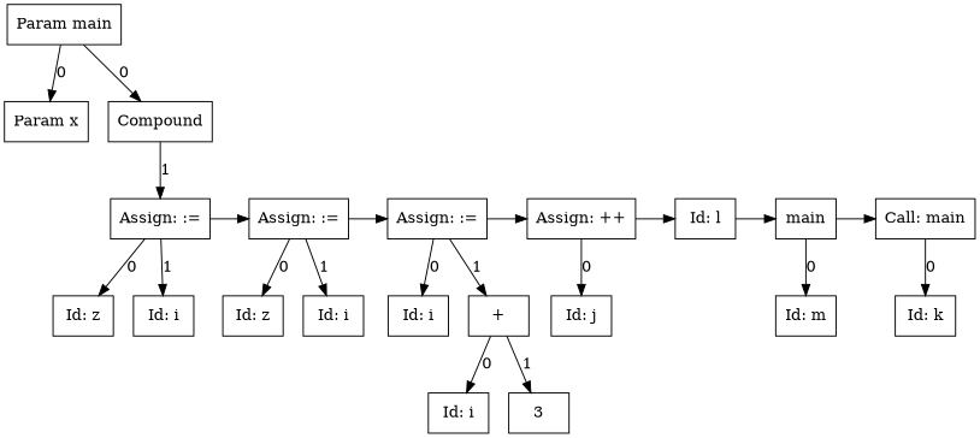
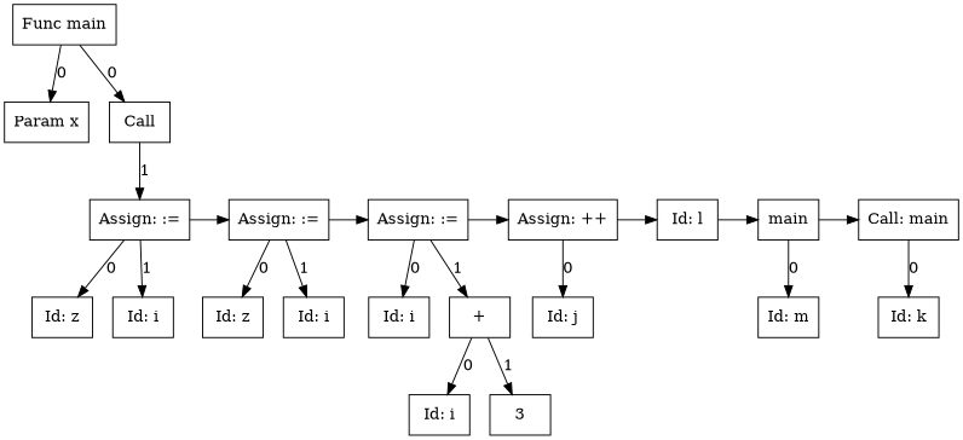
  digraph {
    node [shape=box]
    n1 [label="Param x"]
-   n2 [label=Compound]
-   n3 [label="Param main"]
+   n2 [label=Call]
+   n3 [label="Func main"]
    n4 [label="Assign: :="]
    n5 [label="Id: z"]
    n6 [label="Id: i"]
    n7 [label="Assign: :="]
    n8 [label="Assign: :="]
    n9 [label="Assign: ++"]
    n10 [label="Id: l"]
    n11 [label=main]
    n12 [label="Call: main"]
    n13 [label="Id: z"]
    n14 [label="Id: i"]
    n15 [label="Id: i"]
    n16 [label="+"]
    n17 [label="Id: i"]
    n18 [label=3]
    n19 [label="Id: j"]
    n20 [label="Id: m"]
    n21 [label="Id: k"]
    subgraph sub_1 {
      ordering=out
      rank=same
      rankdir=LR
      n1
      n2
    }
    subgraph sub_2 {
      rankdir=TB
      n1
      n2
      n3
    }
    subgraph sub_3 {
      ordering=out
      rank=same
      rankdir=LR
      n4
    }
    subgraph sub_4 {
      rankdir=TB
      n2
      n4
    }
    subgraph sub_5 {
      ordering=out
      rank=same
      rankdir=LR
      n5
      n6
    }
    subgraph sub_6 {
      rankdir=TB
      n4
      n5
      n6
    }
    subgraph sub_7 {
      rank=same
      rankdir=LR
      n4
      n7
      n8
      n9
      n10
      n11
      n12
    }
    subgraph sub_8 {
      rankdir=LR
      n4
      n7
      n8
      n9
      n10
      n11
      n12
    }
    subgraph sub_9 {
      ordering=out
      rank=same
      rankdir=LR
      n13
      n14
    }
    subgraph sub_10 {
      rankdir=TB
      n7
      n13
      n14
    }
    subgraph sub_11 {
      ordering=out
      rank=same
      rankdir=LR
      n15
      n16
    }
    subgraph sub_12 {
      rankdir=TB
      n8
      n15
      n16
    }
    subgraph sub_13 {
      ordering=out
      rank=same
      rankdir=LR
      n17
      n18
    }
    subgraph sub_14 {
      rankdir=TB
      n16
      n17
      n18
    }
    subgraph sub_15 {
      ordering=out
      rank=same
      rankdir=LR
      n19
    }
    subgraph sub_16 {
      rankdir=TB
      n9
      n19
    }
    subgraph sub_17 {
      ordering=out
      rank=same
      rankdir=LR
      n20
    }
    subgraph sub_18 {
      rankdir=TB
      n11
      n20
    }
    subgraph sub_19 {
      ordering=out
      rank=same
      rankdir=LR
      n21
    }
    subgraph sub_20 {
      rankdir=TB
      n12
      n21
    }
    n2 -> n4 [label=1]
    n3 -> n1 [label=0]
    n3 -> n2 [label=0]
    n4 -> n5 [label=0]
    n4 -> n6 [label=1]
    n4 -> n7
    n7 -> n8
    n7 -> n13 [label=0]
    n7 -> n14 [label=1]
    n8 -> n9
    n8 -> n15 [label=0]
    n8 -> n16 [label=1]
    n9 -> n10
    n9 -> n19 [label=0]
    n10 -> n11
    n11 -> n12
    n11 -> n20 [label=0]
    n12 -> n21 [label=0]
    n16 -> n17 [label=0]
    n16 -> n18 [label=1]
  }
